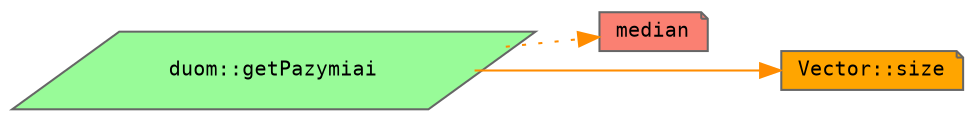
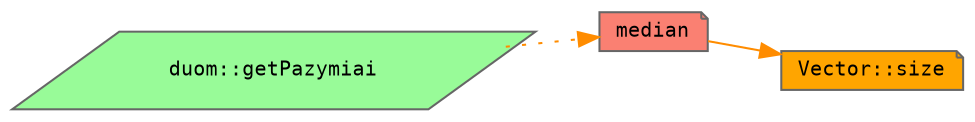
  digraph {
    fontname="DejaVu Sans Mono"
    rankdir=LR
    node [color=grey40 fontname="DejaVu Sans Mono" fontsize=10 shape=note style=filled]
    edge [color=darkorange fontname="DejaVu Sans Mono" fontsize=10 labelfontname=Helvetica labelfontsize=10]
    n1 [color=gray40 fillcolor=salmon fontcolor=black height=0.2 label=median width=0.4]
    n2 [fillcolor=orange height=0.2 label="Vector::size" width=0.4]
    n3 [fillcolor=palegreen height=0.2 label="duom::getPazymiai" shape=parallelogram width=0.4]
-   n3 -> n2 [style=solid]
+   n1 -> n2 [style=solid]
    n3 -> n1 [style=dotted]
  }
